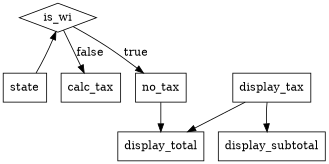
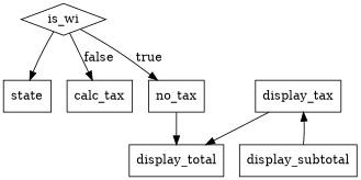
  digraph {
    node [shape=box]
    is_wi [shape=diamond]
    state
    calc_tax
    no_tax
    display_subtotal
    display_tax
    display_total
    is_wi -> calc_tax [label=false]
    is_wi -> no_tax [label=true]
-   state -> is_wi
+   is_wi -> state
    no_tax -> display_total
-   display_tax -> display_subtotal
+   display_subtotal -> display_tax
    display_tax -> display_total
  }
